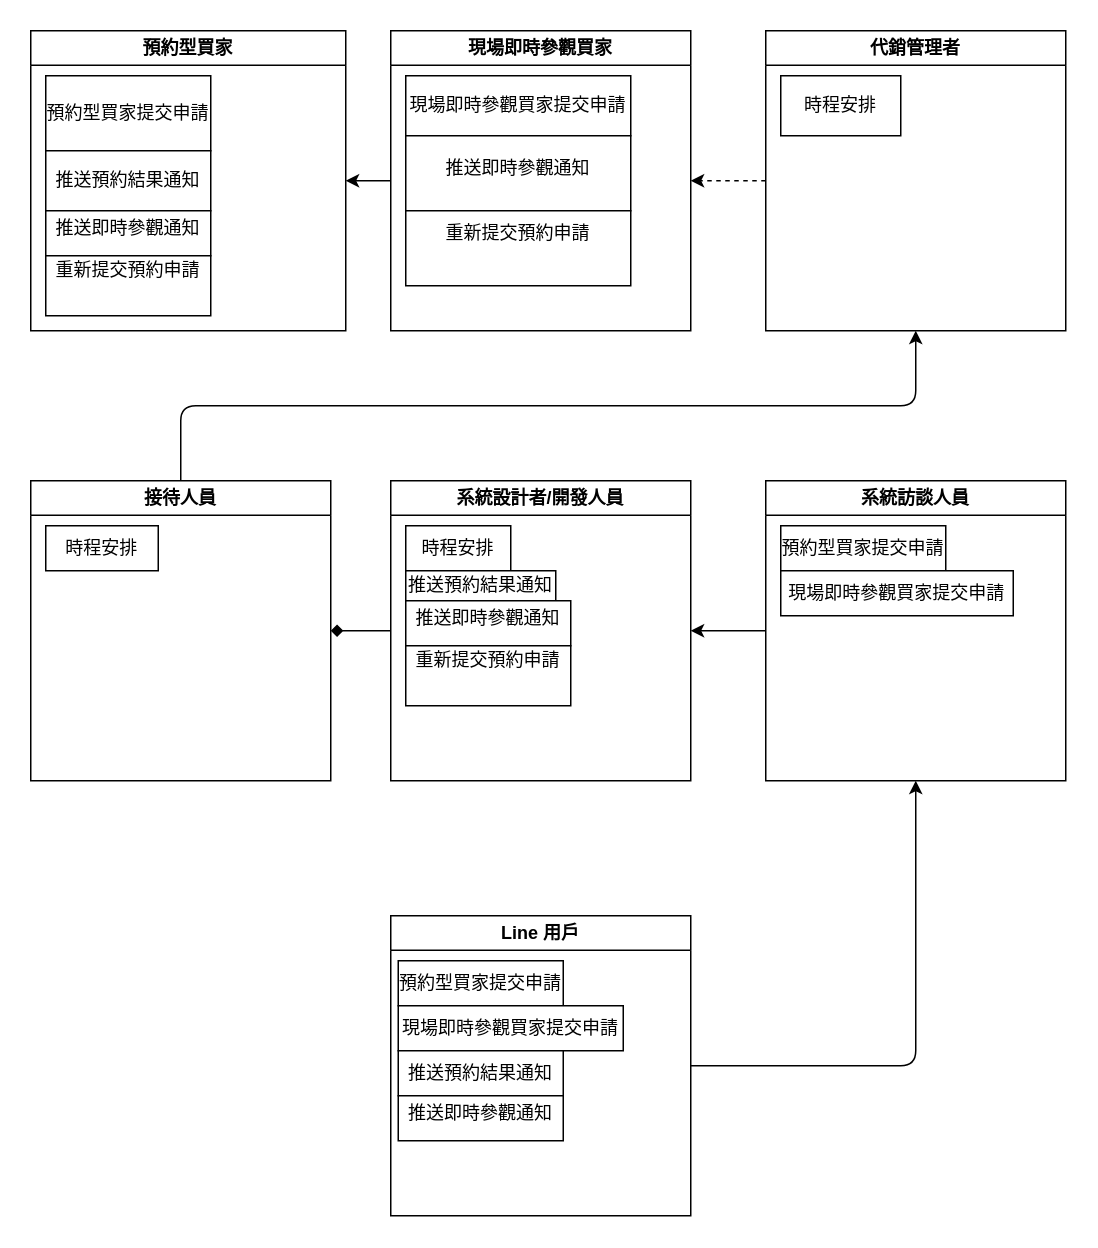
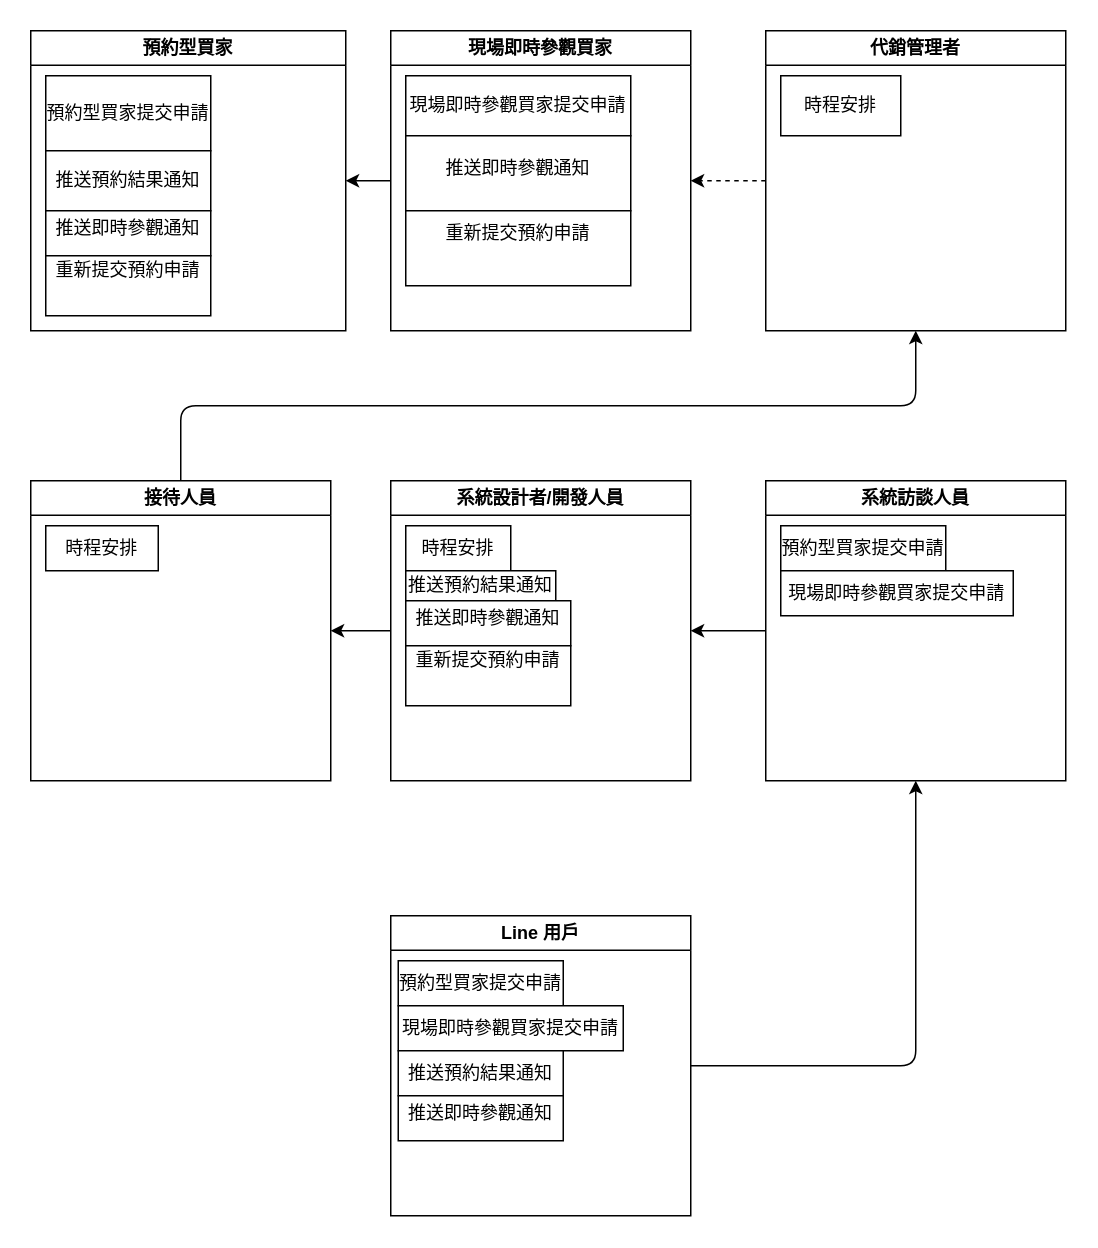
  <mxCell id="0" />
  <mxCell id="1" parent="0" />
  <mxCell id="2" style="edgeStyle=none;html=1;exitX=0;exitY=0.5;exitDx=0;exitDy=0;entryX=1;entryY=0.5;entryDx=0;entryDy=0;" parent="1" source="3" target="23" edge="1"><mxGeometry relative="1" as="geometry" /></mxCell>
  <mxCell id="3" value="現場即時參觀買家 " style="swimlane;whiteSpace=wrap;html=1;" parent="1" vertex="1"><mxGeometry x="260" y="20" width="200" height="200" as="geometry" /></mxCell>
  <mxCell id="4" value="現場即時參觀買家提交申請" style="rounded=0;whiteSpace=wrap;html=1;" parent="3" vertex="1"><mxGeometry x="10" y="30" width="150" height="40" as="geometry" /></mxCell>
  <mxCell id="5" value="&lt;table&gt;&lt;tbody&gt;&lt;tr&gt;&lt;td&gt;推送即時參觀通知&lt;/td&gt;&lt;/tr&gt;&lt;/tbody&gt;&lt;/table&gt;&lt;table&gt;&lt;tbody&gt;&lt;tr&gt;&lt;td&gt;&lt;/td&gt;&lt;/tr&gt;&lt;/tbody&gt;&lt;/table&gt;" style="rounded=0;whiteSpace=wrap;html=1;" parent="3" vertex="1"><mxGeometry x="10" y="70" width="150" height="50" as="geometry" /></mxCell>
  <mxCell id="6" value="重新提交預約申請&lt;br&gt;&lt;table&gt;&lt;tbody&gt;&lt;tr&gt;&lt;td&gt;&lt;br&gt;&lt;/td&gt;&lt;/tr&gt;&lt;/tbody&gt;&lt;/table&gt;" style="rounded=0;whiteSpace=wrap;html=1;" parent="3" vertex="1"><mxGeometry x="10" y="120" width="150" height="50" as="geometry" /></mxCell>
  <mxCell id="7" style="edgeStyle=none;html=1;exitX=0;exitY=0.5;exitDx=0;exitDy=0;entryX=1;entryY=0.5;entryDx=0;entryDy=0;dashed=1;" parent="1" source="8" target="3" edge="1"><mxGeometry relative="1" as="geometry" /></mxCell>
  <mxCell id="8" value="代銷管理者 " style="swimlane;whiteSpace=wrap;html=1;" parent="1" vertex="1"><mxGeometry x="510" y="20" width="200" height="200" as="geometry" /></mxCell>
  <mxCell id="9" value="時程安排" style="rounded=0;whiteSpace=wrap;html=1;" parent="8" vertex="1"><mxGeometry x="10" y="30" width="80" height="40" as="geometry" /></mxCell>
  <mxCell id="10" style="edgeStyle=none;html=1;exitX=0;exitY=0.5;exitDx=0;exitDy=0;entryX=1;entryY=0.5;entryDx=0;entryDy=0;" parent="1" source="11" target="15" edge="1"><mxGeometry relative="1" as="geometry" /></mxCell>
  <mxCell id="11" value="系統訪談人員  " style="swimlane;whiteSpace=wrap;html=1;" parent="1" vertex="1"><mxGeometry x="510" y="320" width="200" height="200" as="geometry" /></mxCell>
  <mxCell id="12" value="預約型買家提交申請" style="rounded=0;whiteSpace=wrap;html=1;" parent="11" vertex="1"><mxGeometry x="10" y="30" width="110" height="30" as="geometry" /></mxCell>
  <mxCell id="13" value="現場即時參觀買家提交申請" style="rounded=0;whiteSpace=wrap;html=1;" parent="11" vertex="1"><mxGeometry x="10" y="60" width="155" height="30" as="geometry" /></mxCell>
- <mxCell id="14" style="edgeStyle=none;html=1;exitX=0;exitY=0.5;exitDx=0;exitDy=0;entryX=1;entryY=0.5;entryDx=0;entryDy=0;endArrow=diamond;" parent="1" source="15" target="21" edge="1"><mxGeometry relative="1" as="geometry" /></mxCell>
+ <mxCell id="14" style="edgeStyle=none;html=1;exitX=0;exitY=0.5;exitDx=0;exitDy=0;entryX=1;entryY=0.5;entryDx=0;entryDy=0;" parent="1" source="15" target="21" edge="1"><mxGeometry relative="1" as="geometry" /></mxCell>
  <mxCell id="15" value="系統設計者/開發人員 " style="swimlane;whiteSpace=wrap;html=1;" parent="1" vertex="1"><mxGeometry x="260" y="320" width="200" height="200" as="geometry" /></mxCell>
  <mxCell id="16" value="時程安排" style="rounded=0;whiteSpace=wrap;html=1;" parent="15" vertex="1"><mxGeometry x="10" y="30" width="70" height="30" as="geometry" /></mxCell>
  <mxCell id="17" value="推送預約結果通知" style="rounded=0;whiteSpace=wrap;html=1;" parent="15" vertex="1"><mxGeometry x="10" y="60" width="100" height="20" as="geometry" /></mxCell>
  <mxCell id="18" value="&lt;table&gt;&lt;tbody&gt;&lt;tr&gt;&lt;td&gt;推送即時參觀通知&lt;/td&gt;&lt;/tr&gt;&lt;/tbody&gt;&lt;/table&gt;&lt;table&gt;&lt;tbody&gt;&lt;tr&gt;&lt;td&gt;&lt;/td&gt;&lt;/tr&gt;&lt;/tbody&gt;&lt;/table&gt;" style="rounded=0;whiteSpace=wrap;html=1;" parent="15" vertex="1"><mxGeometry x="10" y="80" width="110" height="30" as="geometry" /></mxCell>
  <mxCell id="19" value="重新提交預約申請&lt;br&gt;&lt;table&gt;&lt;tbody&gt;&lt;tr&gt;&lt;td&gt;&lt;br&gt;&lt;/td&gt;&lt;/tr&gt;&lt;/tbody&gt;&lt;/table&gt;" style="rounded=0;whiteSpace=wrap;html=1;" parent="15" vertex="1"><mxGeometry x="10" y="110" width="110" height="40" as="geometry" /></mxCell>
  <mxCell id="20" style="edgeStyle=orthogonalEdgeStyle;html=1;exitX=0.5;exitY=0;exitDx=0;exitDy=0;entryX=0.5;entryY=1;entryDx=0;entryDy=0;" parent="1" source="21" target="8" edge="1"><mxGeometry relative="1" as="geometry" /></mxCell>
  <mxCell id="21" value="接待人員 " style="swimlane;whiteSpace=wrap;html=1;" parent="1" vertex="1"><mxGeometry x="20" y="320" width="200" height="200" as="geometry" /></mxCell>
  <mxCell id="22" value="時程安排" style="rounded=0;whiteSpace=wrap;html=1;" parent="21" vertex="1"><mxGeometry x="10" y="30" width="75" height="30" as="geometry" /></mxCell>
  <mxCell id="23" value="預約型買家 " style="swimlane;whiteSpace=wrap;html=1;" parent="1" vertex="1"><mxGeometry x="20" y="20" width="210" height="200" as="geometry"><mxRectangle x="30" y="90" width="100" height="30" as="alternateBounds" /></mxGeometry></mxCell>
  <mxCell id="24" value="預約型買家提交申請" style="rounded=0;whiteSpace=wrap;html=1;" parent="23" vertex="1"><mxGeometry x="10" y="30" width="110" height="50" as="geometry" /></mxCell>
  <mxCell id="25" value="推送預約結果通知" style="rounded=0;whiteSpace=wrap;html=1;" parent="23" vertex="1"><mxGeometry x="10" y="80" width="110" height="40" as="geometry" /></mxCell>
  <mxCell id="26" value="&lt;table&gt;&lt;tbody&gt;&lt;tr&gt;&lt;td&gt;推送即時參觀通知&lt;/td&gt;&lt;/tr&gt;&lt;/tbody&gt;&lt;/table&gt;&lt;table&gt;&lt;tbody&gt;&lt;tr&gt;&lt;td&gt;&lt;/td&gt;&lt;/tr&gt;&lt;/tbody&gt;&lt;/table&gt;" style="rounded=0;whiteSpace=wrap;html=1;" parent="23" vertex="1"><mxGeometry x="10" y="120" width="110" height="30" as="geometry" /></mxCell>
  <mxCell id="27" value="重新提交預約申請&lt;br&gt;&lt;table&gt;&lt;tbody&gt;&lt;tr&gt;&lt;td&gt;&lt;br&gt;&lt;/td&gt;&lt;/tr&gt;&lt;/tbody&gt;&lt;/table&gt;" style="rounded=0;whiteSpace=wrap;html=1;" parent="23" vertex="1"><mxGeometry x="10" y="150" width="110" height="40" as="geometry" /></mxCell>
  <mxCell id="28" style="edgeStyle=orthogonalEdgeStyle;html=1;exitX=1;exitY=0.5;exitDx=0;exitDy=0;entryX=0.5;entryY=1;entryDx=0;entryDy=0;" parent="1" source="29" target="11" edge="1"><mxGeometry relative="1" as="geometry" /></mxCell>
  <mxCell id="29" value="Line 用戶 " style="swimlane;whiteSpace=wrap;html=1;" parent="1" vertex="1"><mxGeometry x="260" y="610" width="200" height="200" as="geometry" /></mxCell>
  <mxCell id="30" value="預約型買家提交申請" style="rounded=0;whiteSpace=wrap;html=1;" parent="29" vertex="1"><mxGeometry x="5" y="30" width="110" height="30" as="geometry" /></mxCell>
  <mxCell id="31" value="現場即時參觀買家提交申請" style="rounded=0;whiteSpace=wrap;html=1;" parent="29" vertex="1"><mxGeometry x="5" y="60" width="150" height="30" as="geometry" /></mxCell>
  <mxCell id="32" value="推送預約結果通知" style="rounded=0;whiteSpace=wrap;html=1;" parent="29" vertex="1"><mxGeometry x="5" y="90" width="110" height="30" as="geometry" /></mxCell>
  <mxCell id="33" value="&lt;table&gt;&lt;tbody&gt;&lt;tr&gt;&lt;td&gt;推送即時參觀通知&lt;/td&gt;&lt;/tr&gt;&lt;/tbody&gt;&lt;/table&gt;&lt;table&gt;&lt;tbody&gt;&lt;tr&gt;&lt;td&gt;&lt;/td&gt;&lt;/tr&gt;&lt;/tbody&gt;&lt;/table&gt;" style="rounded=0;whiteSpace=wrap;html=1;" parent="29" vertex="1"><mxGeometry x="5" y="120" width="110" height="30" as="geometry" /></mxCell>
